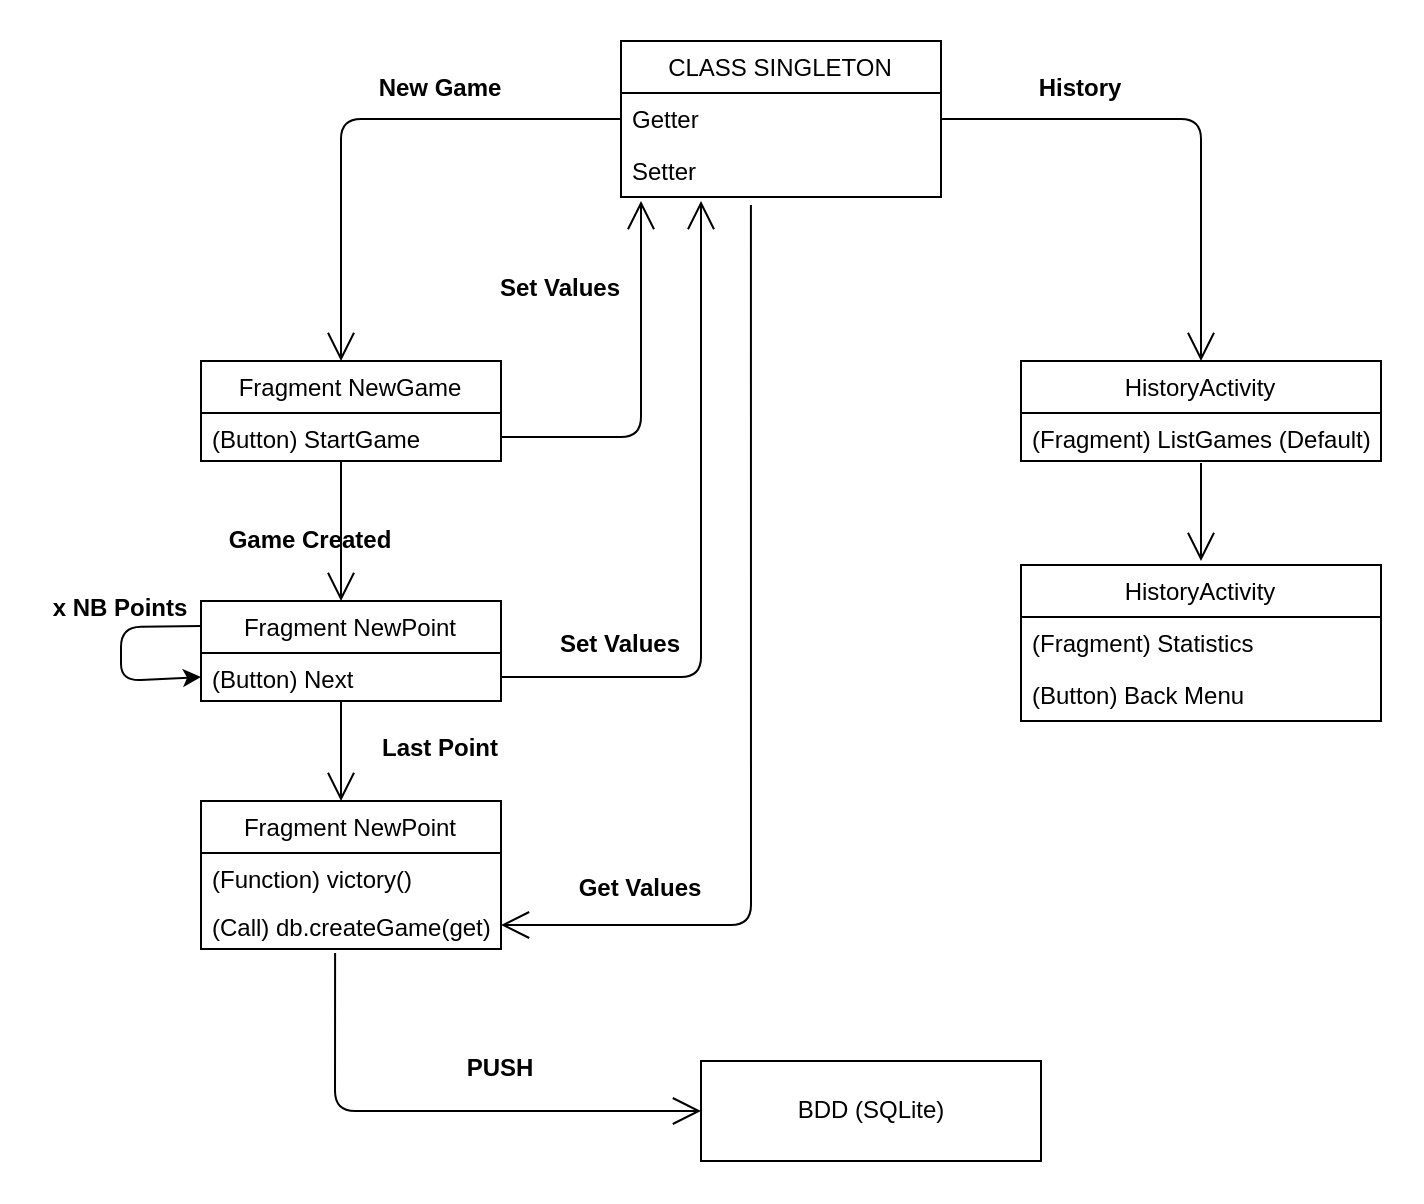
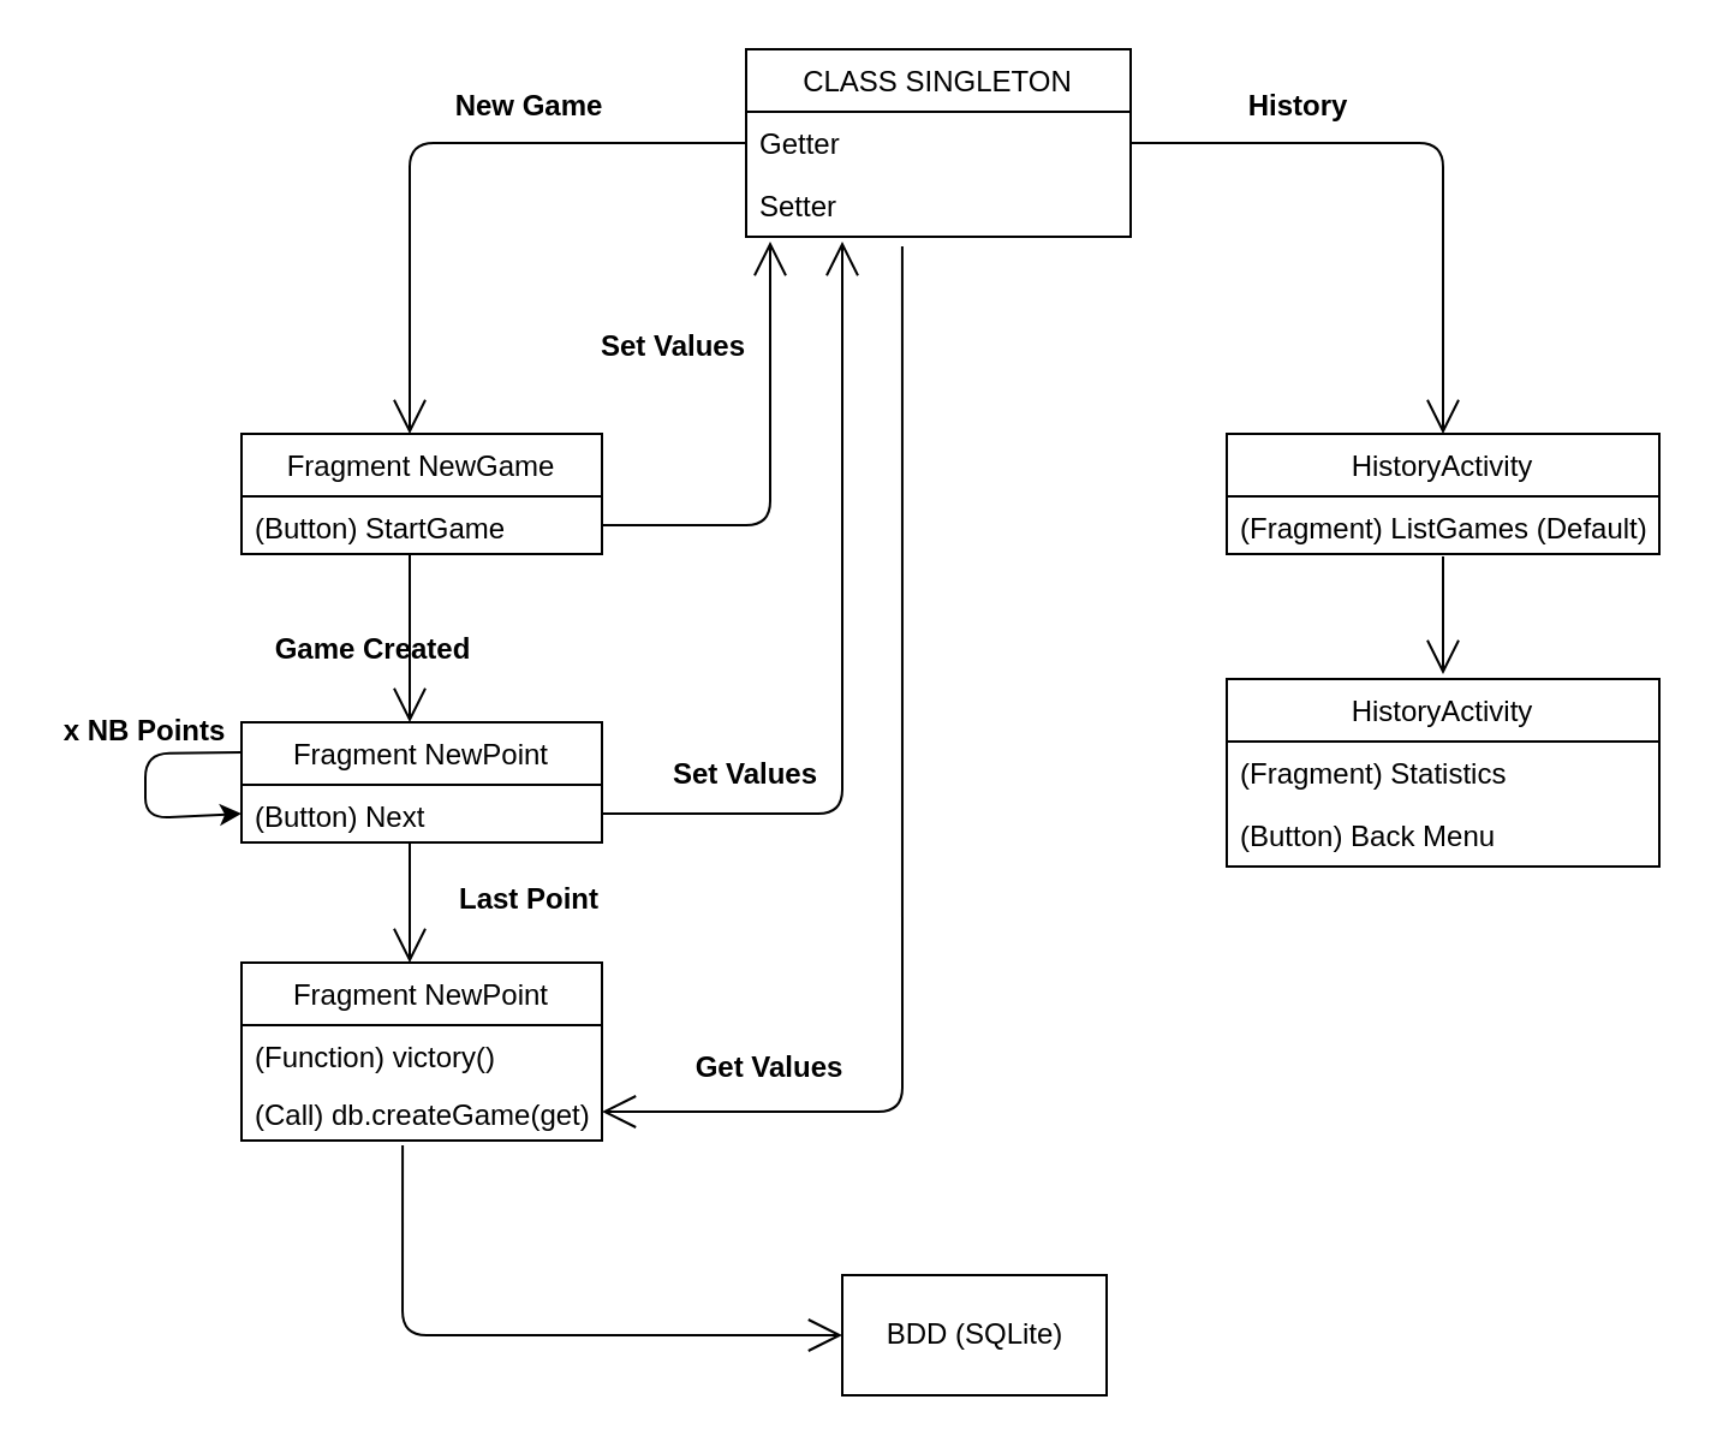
  <mxCell id="0" />
  <mxCell id="1" parent="0" />
  <mxCell id="2" value="CLASS SINGLETON" style="swimlane;fontStyle=0;childLayout=stackLayout;horizontal=1;startSize=26;fillColor=none;horizontalStack=0;resizeParent=1;resizeParentMax=0;resizeLast=0;collapsible=1;marginBottom=0;" vertex="1" parent="1"><mxGeometry x="310" y="20" width="160" height="78" as="geometry"><mxRectangle x="320" y="40" width="100" height="26" as="alternateBounds" /></mxGeometry></mxCell>
  <mxCell id="3" value="Getter" style="text;strokeColor=none;fillColor=none;align=left;verticalAlign=top;spacingLeft=4;spacingRight=4;overflow=hidden;rotatable=0;points=[[0,0.5],[1,0.5]];portConstraint=eastwest;" vertex="1" parent="2"><mxGeometry y="26" width="160" height="26" as="geometry" /></mxCell>
  <mxCell id="4" value="Setter" style="text;strokeColor=none;fillColor=none;align=left;verticalAlign=top;spacingLeft=4;spacingRight=4;overflow=hidden;rotatable=0;points=[[0,0.5],[1,0.5]];portConstraint=eastwest;" vertex="1" parent="2"><mxGeometry y="52" width="160" height="26" as="geometry" /></mxCell>
  <mxCell id="5" value="" style="endArrow=open;endFill=1;endSize=12;html=1;exitX=0;exitY=0.5;exitDx=0;exitDy=0;" edge="1" parent="1" source="3"><mxGeometry width="160" relative="1" as="geometry"><mxPoint x="390" y="270" as="sourcePoint" /><mxPoint x="170" y="180" as="targetPoint" /><Array as="points"><mxPoint x="170" y="59" /></Array></mxGeometry></mxCell>
  <mxCell id="6" value="New Game" style="text;align=center;fontStyle=1;verticalAlign=middle;spacingLeft=3;spacingRight=3;strokeColor=none;rotatable=0;points=[[0,0.5],[1,0.5]];portConstraint=eastwest;" vertex="1" parent="1"><mxGeometry x="180" y="30" width="80" height="26" as="geometry" /></mxCell>
  <mxCell id="7" value="Fragment NewGame" style="swimlane;fontStyle=0;childLayout=stackLayout;horizontal=1;startSize=26;fillColor=none;horizontalStack=0;resizeParent=1;resizeParentMax=0;resizeLast=0;collapsible=1;marginBottom=0;" vertex="1" parent="1"><mxGeometry x="100" y="180" width="150" height="50" as="geometry" /></mxCell>
  <mxCell id="8" value="(Button) StartGame " style="text;strokeColor=none;fillColor=none;align=left;verticalAlign=top;spacingLeft=4;spacingRight=4;overflow=hidden;rotatable=0;points=[[0,0.5],[1,0.5]];portConstraint=eastwest;" vertex="1" parent="7"><mxGeometry y="26" width="150" height="24" as="geometry" /></mxCell>
  <mxCell id="9" value="" style="endArrow=open;endFill=1;endSize=12;html=1;exitX=0.45;exitY=1.067;exitDx=0;exitDy=0;exitPerimeter=0;" edge="1" parent="1"><mxGeometry width="160" relative="1" as="geometry"><mxPoint x="170" y="230" as="sourcePoint" /><mxPoint x="170" y="300" as="targetPoint" /></mxGeometry></mxCell>
  <mxCell id="10" value="Game Created" style="text;align=center;fontStyle=1;verticalAlign=middle;spacingLeft=3;spacingRight=3;strokeColor=none;rotatable=0;points=[[0,0.5],[1,0.5]];portConstraint=eastwest;" vertex="1" parent="1"><mxGeometry x="105" y="256" width="100" height="26" as="geometry" /></mxCell>
  <mxCell id="11" value="Fragment NewPoint" style="swimlane;fontStyle=0;childLayout=stackLayout;horizontal=1;startSize=26;fillColor=none;horizontalStack=0;resizeParent=1;resizeParentMax=0;resizeLast=0;collapsible=1;marginBottom=0;" vertex="1" parent="1"><mxGeometry x="100" y="300" width="150" height="50" as="geometry" /></mxCell>
  <mxCell id="12" value="(Button) Next " style="text;strokeColor=none;fillColor=none;align=left;verticalAlign=top;spacingLeft=4;spacingRight=4;overflow=hidden;rotatable=0;points=[[0,0.5],[1,0.5]];portConstraint=eastwest;" vertex="1" parent="11"><mxGeometry y="26" width="150" height="24" as="geometry" /></mxCell>
  <mxCell id="13" value="" style="endArrow=classic;html=1;exitX=0;exitY=0.25;exitDx=0;exitDy=0;entryX=0;entryY=0.5;entryDx=0;entryDy=0;" edge="1" parent="11" source="11" target="12"><mxGeometry width="50" height="50" relative="1" as="geometry"><mxPoint x="-90" y="40" as="sourcePoint" /><mxPoint x="-30" y="60" as="targetPoint" /><Array as="points"><mxPoint x="-40" y="13" /><mxPoint x="-40" y="40" /></Array></mxGeometry></mxCell>
  <mxCell id="14" value="" style="endArrow=open;endFill=1;endSize=12;html=1;exitX=0.45;exitY=1.067;exitDx=0;exitDy=0;exitPerimeter=0;" edge="1" parent="1"><mxGeometry width="160" relative="1" as="geometry"><mxPoint x="170" y="350" as="sourcePoint" /><mxPoint x="170" y="400" as="targetPoint" /><Array as="points"><mxPoint x="170" y="370" /></Array></mxGeometry></mxCell>
  <mxCell id="15" value="Last Point" style="text;align=center;fontStyle=1;verticalAlign=middle;spacingLeft=3;spacingRight=3;strokeColor=none;rotatable=0;points=[[0,0.5],[1,0.5]];portConstraint=eastwest;" vertex="1" parent="1"><mxGeometry x="170" y="360" width="100" height="26" as="geometry" /></mxCell>
  <mxCell id="16" value="" style="endArrow=open;endFill=1;endSize=12;html=1;exitX=1;exitY=0.5;exitDx=0;exitDy=0;" edge="1" parent="1" source="8"><mxGeometry width="160" relative="1" as="geometry"><mxPoint x="250" y="610" as="sourcePoint" /><mxPoint x="320" y="100" as="targetPoint" /><Array as="points"><mxPoint x="320" y="218" /></Array></mxGeometry></mxCell>
  <mxCell id="17" value="" style="endArrow=open;endFill=1;endSize=12;html=1;" edge="1" parent="1" source="3"><mxGeometry width="160" relative="1" as="geometry"><mxPoint x="470" y="59" as="sourcePoint" /><mxPoint x="600" y="180" as="targetPoint" /><Array as="points"><mxPoint x="600" y="59" /></Array></mxGeometry></mxCell>
  <mxCell id="18" value="HistoryActivity" style="swimlane;fontStyle=0;childLayout=stackLayout;horizontal=1;startSize=26;fillColor=none;horizontalStack=0;resizeParent=1;resizeParentMax=0;resizeLast=0;collapsible=1;marginBottom=0;" vertex="1" parent="1"><mxGeometry x="510" y="180" width="180" height="50" as="geometry" /></mxCell>
  <mxCell id="19" value="(Fragment) ListGames (Default) " style="text;strokeColor=none;fillColor=none;align=left;verticalAlign=top;spacingLeft=4;spacingRight=4;overflow=hidden;rotatable=0;points=[[0,0.5],[1,0.5]];portConstraint=eastwest;" vertex="1" parent="18"><mxGeometry y="26" width="180" height="24" as="geometry" /></mxCell>
  <mxCell id="20" value="HistoryActivity" style="swimlane;fontStyle=0;childLayout=stackLayout;horizontal=1;startSize=26;fillColor=none;horizontalStack=0;resizeParent=1;resizeParentMax=0;resizeLast=0;collapsible=1;marginBottom=0;" vertex="1" parent="1"><mxGeometry x="510" y="282" width="180" height="78" as="geometry" /></mxCell>
  <mxCell id="21" value="(Fragment) Statistics" style="text;strokeColor=none;fillColor=none;align=left;verticalAlign=top;spacingLeft=4;spacingRight=4;overflow=hidden;rotatable=0;points=[[0,0.5],[1,0.5]];portConstraint=eastwest;" vertex="1" parent="20"><mxGeometry y="26" width="180" height="26" as="geometry" /></mxCell>
  <mxCell id="22" value="(Button) Back Menu" style="text;strokeColor=none;fillColor=none;align=left;verticalAlign=top;spacingLeft=4;spacingRight=4;overflow=hidden;rotatable=0;points=[[0,0.5],[1,0.5]];portConstraint=eastwest;" vertex="1" parent="20"><mxGeometry y="52" width="180" height="26" as="geometry" /></mxCell>
  <mxCell id="23" value="" style="endArrow=open;endFill=1;endSize=12;html=1;exitX=0.5;exitY=1.042;exitDx=0;exitDy=0;exitPerimeter=0;" edge="1" parent="1" source="19"><mxGeometry width="160" relative="1" as="geometry"><mxPoint x="600" y="260" as="sourcePoint" /><mxPoint x="600" y="280" as="targetPoint" /></mxGeometry></mxCell>
  <mxCell id="24" value="History" style="text;align=center;fontStyle=1;verticalAlign=middle;spacingLeft=3;spacingRight=3;strokeColor=none;rotatable=0;points=[[0,0.5],[1,0.5]];portConstraint=eastwest;" vertex="1" parent="1"><mxGeometry x="500" y="30" width="80" height="26" as="geometry" /></mxCell>
  <mxCell id="25" value="Set Values" style="text;align=center;fontStyle=1;verticalAlign=middle;spacingLeft=3;spacingRight=3;strokeColor=none;rotatable=0;points=[[0,0.5],[1,0.5]];portConstraint=eastwest;" vertex="1" parent="1"><mxGeometry x="240" y="130" width="80" height="26" as="geometry" /></mxCell>
  <mxCell id="26" value="x NB Points" style="text;align=center;fontStyle=1;verticalAlign=middle;spacingLeft=3;spacingRight=3;strokeColor=none;rotatable=0;points=[[0,0.5],[1,0.5]];portConstraint=eastwest;" vertex="1" parent="1"><mxGeometry x="20" y="290" width="80" height="26" as="geometry" /></mxCell>
  <mxCell id="27" value="Fragment NewPoint" style="swimlane;fontStyle=0;childLayout=stackLayout;horizontal=1;startSize=26;fillColor=none;horizontalStack=0;resizeParent=1;resizeParentMax=0;resizeLast=0;collapsible=1;marginBottom=0;" vertex="1" parent="1"><mxGeometry x="100" y="400" width="150" height="74" as="geometry" /></mxCell>
  <mxCell id="28" value="(Function) victory() " style="text;strokeColor=none;fillColor=none;align=left;verticalAlign=top;spacingLeft=4;spacingRight=4;overflow=hidden;rotatable=0;points=[[0,0.5],[1,0.5]];portConstraint=eastwest;" vertex="1" parent="27"><mxGeometry y="26" width="150" height="24" as="geometry" /></mxCell>
  <mxCell id="29" value="(Call) db.createGame(get) " style="text;strokeColor=none;fillColor=none;align=left;verticalAlign=top;spacingLeft=4;spacingRight=4;overflow=hidden;rotatable=0;points=[[0,0.5],[1,0.5]];portConstraint=eastwest;" vertex="1" parent="27"><mxGeometry y="50" width="150" height="24" as="geometry" /></mxCell>
  <mxCell id="30" value="" style="endArrow=open;endFill=1;endSize=12;html=1;exitX=1;exitY=0.5;exitDx=0;exitDy=0;" edge="1" parent="1"><mxGeometry width="160" relative="1" as="geometry"><mxPoint x="250" y="338" as="sourcePoint" /><mxPoint x="350" y="100" as="targetPoint" /><Array as="points"><mxPoint x="350" y="338" /></Array></mxGeometry></mxCell>
  <mxCell id="31" value="Set Values" style="text;align=center;fontStyle=1;verticalAlign=middle;spacingLeft=3;spacingRight=3;strokeColor=none;rotatable=0;points=[[0,0.5],[1,0.5]];portConstraint=eastwest;" vertex="1" parent="1"><mxGeometry x="270" y="308" width="80" height="26" as="geometry" /></mxCell>
  <mxCell id="32" value="" style="endArrow=open;endFill=1;endSize=12;html=1;exitX=0.406;exitY=1.154;exitDx=0;exitDy=0;exitPerimeter=0;entryX=1;entryY=0.5;entryDx=0;entryDy=0;" edge="1" parent="1" source="4" target="29"><mxGeometry width="160" relative="1" as="geometry"><mxPoint x="350" y="440" as="sourcePoint" /><mxPoint x="375" y="470" as="targetPoint" /><Array as="points"><mxPoint x="375" y="462" /></Array></mxGeometry></mxCell>
  <mxCell id="33" value="Get Values" style="text;align=center;fontStyle=1;verticalAlign=middle;spacingLeft=3;spacingRight=3;strokeColor=none;rotatable=0;points=[[0,0.5],[1,0.5]];portConstraint=eastwest;" vertex="1" parent="1"><mxGeometry x="280" y="430" width="80" height="26" as="geometry" /></mxCell>
- <mxCell id="34" value="BDD (SQLite)" style="html=1;" vertex="1" parent="1"><mxGeometry x="350" y="530" width="170" height="50" as="geometry" /></mxCell>
+ <mxCell id="34" value="BDD (SQLite)" style="html=1;" vertex="1" parent="1"><mxGeometry x="350" y="530" width="110" height="50" as="geometry" /></mxCell>
  <mxCell id="35" value="" style="endArrow=open;endFill=1;endSize=12;html=1;exitX=0.447;exitY=1.083;exitDx=0;exitDy=0;exitPerimeter=0;entryX=0;entryY=0.5;entryDx=0;entryDy=0;" edge="1" parent="1" source="29" target="34"><mxGeometry width="160" relative="1" as="geometry"><mxPoint x="320" y="340" as="sourcePoint" /><mxPoint x="167" y="580" as="targetPoint" /><Array as="points"><mxPoint x="167" y="555" /></Array></mxGeometry></mxCell>
- <mxCell id="36" value="PUSH" style="text;align=center;fontStyle=1;verticalAlign=middle;spacingLeft=3;spacingRight=3;strokeColor=none;rotatable=0;points=[[0,0.5],[1,0.5]];portConstraint=eastwest;" vertex="1" parent="1"><mxGeometry x="210" y="520" width="80" height="26" as="geometry" /></mxCell>
